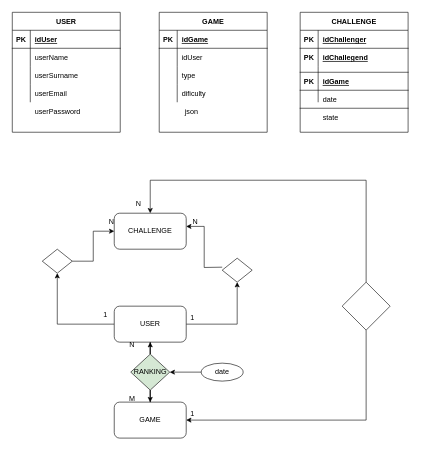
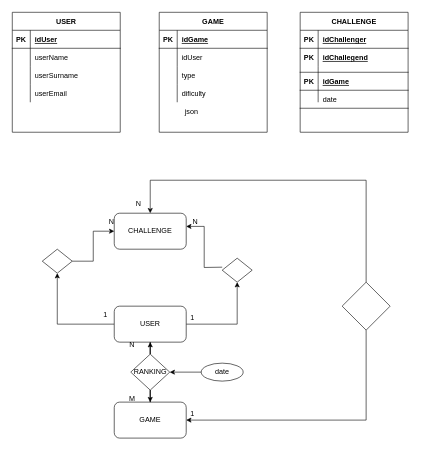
  <mxCell id="0" />
  <mxCell id="1" parent="0" />
  <mxCell id="2" value="GAME" style="rounded=1;whiteSpace=wrap;html=1;" parent="1" vertex="1"><mxGeometry x="190" y="670" width="120" height="60" as="geometry" /></mxCell>
  <mxCell id="3" style="edgeStyle=orthogonalEdgeStyle;rounded=0;orthogonalLoop=1;jettySize=auto;html=1;entryX=0.5;entryY=1;entryDx=0;entryDy=0;" edge="1" parent="1" source="5" target="13"><mxGeometry relative="1" as="geometry" /></mxCell>
  <mxCell id="4" style="edgeStyle=orthogonalEdgeStyle;rounded=0;orthogonalLoop=1;jettySize=auto;html=1;entryX=0.5;entryY=1;entryDx=0;entryDy=0;" edge="1" parent="1" source="5" target="16"><mxGeometry relative="1" as="geometry" /></mxCell>
  <mxCell id="5" value="USER" style="rounded=1;whiteSpace=wrap;html=1;" parent="1" vertex="1"><mxGeometry x="190" y="510" width="120" height="60" as="geometry" /></mxCell>
  <mxCell id="6" value="CHALLENGE" style="rounded=1;whiteSpace=wrap;html=1;" vertex="1" parent="1"><mxGeometry x="190" y="355" width="120" height="60" as="geometry" /></mxCell>
  <mxCell id="7" value="N" style="text;html=1;strokeColor=none;fillColor=none;align=center;verticalAlign=middle;whiteSpace=wrap;rounded=0;" vertex="1" parent="1"><mxGeometry x="190" y="560" width="60" height="30" as="geometry" /></mxCell>
  <mxCell id="8" style="edgeStyle=orthogonalEdgeStyle;rounded=0;orthogonalLoop=1;jettySize=auto;html=1;" edge="1" parent="1" source="10" target="5"><mxGeometry relative="1" as="geometry" /></mxCell>
  <mxCell id="9" style="edgeStyle=orthogonalEdgeStyle;rounded=0;orthogonalLoop=1;jettySize=auto;html=1;entryX=0.5;entryY=0;entryDx=0;entryDy=0;" edge="1" parent="1" source="10" target="2"><mxGeometry relative="1" as="geometry" /></mxCell>
- <mxCell id="10" value="RANKING" style="rhombus;whiteSpace=wrap;html=1;fillColor=#d5e8d4;" vertex="1" parent="1"><mxGeometry x="217.5" y="590" width="65" height="60" as="geometry" /></mxCell>
+ <mxCell id="10" value="RANKING" style="rhombus;whiteSpace=wrap;html=1;" vertex="1" parent="1"><mxGeometry x="217.5" y="590" width="65" height="60" as="geometry" /></mxCell>
  <mxCell id="11" value="M" style="text;html=1;strokeColor=none;fillColor=none;align=center;verticalAlign=middle;whiteSpace=wrap;rounded=0;" vertex="1" parent="1"><mxGeometry x="190" y="650" width="60" height="30" as="geometry" /></mxCell>
  <mxCell id="12" style="edgeStyle=orthogonalEdgeStyle;rounded=0;orthogonalLoop=1;jettySize=auto;html=1;entryX=0;entryY=0.5;entryDx=0;entryDy=0;" edge="1" parent="1" source="13" target="6"><mxGeometry relative="1" as="geometry" /></mxCell>
  <mxCell id="13" value="" style="rhombus;whiteSpace=wrap;html=1;" vertex="1" parent="1"><mxGeometry x="70" y="415" width="50" height="40" as="geometry" /></mxCell>
  <mxCell id="14" value="N" style="text;html=1;align=center;verticalAlign=middle;resizable=0;points=[];autosize=1;strokeColor=none;fillColor=none;" vertex="1" parent="1"><mxGeometry x="170" y="355" width="30" height="30" as="geometry" /></mxCell>
  <mxCell id="15" style="edgeStyle=orthogonalEdgeStyle;rounded=0;orthogonalLoop=1;jettySize=auto;html=1;entryX=1;entryY=0.367;entryDx=0;entryDy=0;entryPerimeter=0;" edge="1" parent="1" target="6"><mxGeometry relative="1" as="geometry"><mxPoint x="370" y="445" as="sourcePoint" /></mxGeometry></mxCell>
  <mxCell id="16" value="" style="rhombus;whiteSpace=wrap;html=1;" vertex="1" parent="1"><mxGeometry x="370" y="430" width="50" height="40" as="geometry" /></mxCell>
  <mxCell id="17" value="1" style="text;html=1;align=center;verticalAlign=middle;resizable=0;points=[];autosize=1;strokeColor=none;fillColor=none;" vertex="1" parent="1"><mxGeometry x="160" y="510" width="30" height="30" as="geometry" /></mxCell>
  <mxCell id="18" value="N" style="text;html=1;align=center;verticalAlign=middle;resizable=0;points=[];autosize=1;strokeColor=none;fillColor=none;" vertex="1" parent="1"><mxGeometry x="310" y="355" width="30" height="30" as="geometry" /></mxCell>
  <mxCell id="19" value="1" style="text;html=1;align=center;verticalAlign=middle;resizable=0;points=[];autosize=1;strokeColor=none;fillColor=none;" vertex="1" parent="1"><mxGeometry x="305" y="515" width="30" height="30" as="geometry" /></mxCell>
  <mxCell id="20" value="" style="endArrow=none;html=1;rounded=0;" edge="1" parent="1"><mxGeometry width="50" height="50" relative="1" as="geometry"><mxPoint x="250" y="300" as="sourcePoint" /><mxPoint x="610" y="300" as="targetPoint" /></mxGeometry></mxCell>
  <mxCell id="21" value="" style="endArrow=classic;html=1;rounded=0;entryX=1;entryY=0.5;entryDx=0;entryDy=0;" edge="1" parent="1" target="2"><mxGeometry width="50" height="50" relative="1" as="geometry"><mxPoint x="610" y="700" as="sourcePoint" /><mxPoint x="490" y="670" as="targetPoint" /></mxGeometry></mxCell>
  <mxCell id="22" value="" style="endArrow=classic;html=1;rounded=0;entryX=0.5;entryY=0;entryDx=0;entryDy=0;" edge="1" parent="1" target="6"><mxGeometry width="50" height="50" relative="1" as="geometry"><mxPoint x="250" y="300" as="sourcePoint" /><mxPoint x="170" y="300" as="targetPoint" /></mxGeometry></mxCell>
  <mxCell id="23" value="USER" style="shape=table;startSize=30;container=1;collapsible=1;childLayout=tableLayout;fixedRows=1;rowLines=0;fontStyle=1;align=center;resizeLast=1;" vertex="1" parent="1"><mxGeometry x="20" y="20" width="180" height="200" as="geometry" /></mxCell>
  <mxCell id="24" value="" style="shape=tableRow;horizontal=0;startSize=0;swimlaneHead=0;swimlaneBody=0;fillColor=none;collapsible=0;dropTarget=0;points=[[0,0.5],[1,0.5]];portConstraint=eastwest;top=0;left=0;right=0;bottom=1;" vertex="1" parent="23"><mxGeometry y="30" width="180" height="30" as="geometry" /></mxCell>
  <mxCell id="25" value="PK" style="shape=partialRectangle;connectable=0;fillColor=none;top=0;left=0;bottom=0;right=0;fontStyle=1;overflow=hidden;" vertex="1" parent="24"><mxGeometry width="30" height="30" as="geometry"><mxRectangle width="30" height="30" as="alternateBounds" /></mxGeometry></mxCell>
  <mxCell id="26" value="idUser" style="shape=partialRectangle;connectable=0;fillColor=none;top=0;left=0;bottom=0;right=0;align=left;spacingLeft=6;fontStyle=5;overflow=hidden;" vertex="1" parent="24"><mxGeometry x="30" width="150" height="30" as="geometry"><mxRectangle width="150" height="30" as="alternateBounds" /></mxGeometry></mxCell>
  <mxCell id="27" value="" style="shape=tableRow;horizontal=0;startSize=0;swimlaneHead=0;swimlaneBody=0;fillColor=none;collapsible=0;dropTarget=0;points=[[0,0.5],[1,0.5]];portConstraint=eastwest;top=0;left=0;right=0;bottom=0;" vertex="1" parent="23"><mxGeometry y="60" width="180" height="30" as="geometry" /></mxCell>
  <mxCell id="28" value="" style="shape=partialRectangle;connectable=0;fillColor=none;top=0;left=0;bottom=0;right=0;editable=1;overflow=hidden;" vertex="1" parent="27"><mxGeometry width="30" height="30" as="geometry"><mxRectangle width="30" height="30" as="alternateBounds" /></mxGeometry></mxCell>
  <mxCell id="29" value="userName" style="shape=partialRectangle;connectable=0;fillColor=none;top=0;left=0;bottom=0;right=0;align=left;spacingLeft=6;overflow=hidden;" vertex="1" parent="27"><mxGeometry x="30" width="150" height="30" as="geometry"><mxRectangle width="150" height="30" as="alternateBounds" /></mxGeometry></mxCell>
  <mxCell id="30" value="" style="shape=tableRow;horizontal=0;startSize=0;swimlaneHead=0;swimlaneBody=0;fillColor=none;collapsible=0;dropTarget=0;points=[[0,0.5],[1,0.5]];portConstraint=eastwest;top=0;left=0;right=0;bottom=0;" vertex="1" parent="23"><mxGeometry y="90" width="180" height="30" as="geometry" /></mxCell>
  <mxCell id="31" value="" style="shape=partialRectangle;connectable=0;fillColor=none;top=0;left=0;bottom=0;right=0;editable=1;overflow=hidden;" vertex="1" parent="30"><mxGeometry width="30" height="30" as="geometry"><mxRectangle width="30" height="30" as="alternateBounds" /></mxGeometry></mxCell>
  <mxCell id="32" value="userSurname" style="shape=partialRectangle;connectable=0;fillColor=none;top=0;left=0;bottom=0;right=0;align=left;spacingLeft=6;overflow=hidden;" vertex="1" parent="30"><mxGeometry x="30" width="150" height="30" as="geometry"><mxRectangle width="150" height="30" as="alternateBounds" /></mxGeometry></mxCell>
  <mxCell id="33" value="" style="shape=tableRow;horizontal=0;startSize=0;swimlaneHead=0;swimlaneBody=0;fillColor=none;collapsible=0;dropTarget=0;points=[[0,0.5],[1,0.5]];portConstraint=eastwest;top=0;left=0;right=0;bottom=0;" vertex="1" parent="23"><mxGeometry y="120" width="180" height="30" as="geometry" /></mxCell>
  <mxCell id="34" value="" style="shape=partialRectangle;connectable=0;fillColor=none;top=0;left=0;bottom=0;right=0;editable=1;overflow=hidden;" vertex="1" parent="33"><mxGeometry width="30" height="30" as="geometry"><mxRectangle width="30" height="30" as="alternateBounds" /></mxGeometry></mxCell>
  <mxCell id="35" value="userEmail" style="shape=partialRectangle;connectable=0;fillColor=none;top=0;left=0;bottom=0;right=0;align=left;spacingLeft=6;overflow=hidden;" vertex="1" parent="33"><mxGeometry x="30" width="150" height="30" as="geometry"><mxRectangle width="150" height="30" as="alternateBounds" /></mxGeometry></mxCell>
- <mxCell id="36" value="userPassword" style="shape=partialRectangle;connectable=0;fillColor=none;top=0;left=0;bottom=0;right=0;align=left;spacingLeft=6;overflow=hidden;" vertex="1" parent="1"><mxGeometry x="50" y="170" width="150" height="30" as="geometry"><mxRectangle width="150" height="30" as="alternateBounds" /></mxGeometry></mxCell>
  <mxCell id="37" value="GAME" style="shape=table;startSize=30;container=1;collapsible=1;childLayout=tableLayout;fixedRows=1;rowLines=0;fontStyle=1;align=center;resizeLast=1;" vertex="1" parent="1"><mxGeometry x="265" y="20" width="180" height="200" as="geometry" /></mxCell>
  <mxCell id="38" value="" style="shape=tableRow;horizontal=0;startSize=0;swimlaneHead=0;swimlaneBody=0;fillColor=none;collapsible=0;dropTarget=0;points=[[0,0.5],[1,0.5]];portConstraint=eastwest;top=0;left=0;right=0;bottom=1;" vertex="1" parent="37"><mxGeometry y="30" width="180" height="30" as="geometry" /></mxCell>
  <mxCell id="39" value="PK" style="shape=partialRectangle;connectable=0;fillColor=none;top=0;left=0;bottom=0;right=0;fontStyle=1;overflow=hidden;" vertex="1" parent="38"><mxGeometry width="30" height="30" as="geometry"><mxRectangle width="30" height="30" as="alternateBounds" /></mxGeometry></mxCell>
  <mxCell id="40" value="idGame" style="shape=partialRectangle;connectable=0;fillColor=none;top=0;left=0;bottom=0;right=0;align=left;spacingLeft=6;fontStyle=5;overflow=hidden;" vertex="1" parent="38"><mxGeometry x="30" width="150" height="30" as="geometry"><mxRectangle width="150" height="30" as="alternateBounds" /></mxGeometry></mxCell>
  <mxCell id="41" value="" style="shape=tableRow;horizontal=0;startSize=0;swimlaneHead=0;swimlaneBody=0;fillColor=none;collapsible=0;dropTarget=0;points=[[0,0.5],[1,0.5]];portConstraint=eastwest;top=0;left=0;right=0;bottom=0;" vertex="1" parent="37"><mxGeometry y="60" width="180" height="30" as="geometry" /></mxCell>
  <mxCell id="42" value="" style="shape=partialRectangle;connectable=0;fillColor=none;top=0;left=0;bottom=0;right=0;editable=1;overflow=hidden;" vertex="1" parent="41"><mxGeometry width="30" height="30" as="geometry"><mxRectangle width="30" height="30" as="alternateBounds" /></mxGeometry></mxCell>
  <mxCell id="43" value="idUser" style="shape=partialRectangle;connectable=0;fillColor=none;top=0;left=0;bottom=0;right=0;align=left;spacingLeft=6;overflow=hidden;" vertex="1" parent="41"><mxGeometry x="30" width="150" height="30" as="geometry"><mxRectangle width="150" height="30" as="alternateBounds" /></mxGeometry></mxCell>
  <mxCell id="44" value="" style="shape=tableRow;horizontal=0;startSize=0;swimlaneHead=0;swimlaneBody=0;fillColor=none;collapsible=0;dropTarget=0;points=[[0,0.5],[1,0.5]];portConstraint=eastwest;top=0;left=0;right=0;bottom=0;" vertex="1" parent="37"><mxGeometry y="90" width="180" height="30" as="geometry" /></mxCell>
  <mxCell id="45" value="" style="shape=partialRectangle;connectable=0;fillColor=none;top=0;left=0;bottom=0;right=0;editable=1;overflow=hidden;" vertex="1" parent="44"><mxGeometry width="30" height="30" as="geometry"><mxRectangle width="30" height="30" as="alternateBounds" /></mxGeometry></mxCell>
  <mxCell id="46" value="type" style="shape=partialRectangle;connectable=0;fillColor=none;top=0;left=0;bottom=0;right=0;align=left;spacingLeft=6;overflow=hidden;" vertex="1" parent="44"><mxGeometry x="30" width="150" height="30" as="geometry"><mxRectangle width="150" height="30" as="alternateBounds" /></mxGeometry></mxCell>
  <mxCell id="47" value="" style="shape=tableRow;horizontal=0;startSize=0;swimlaneHead=0;swimlaneBody=0;fillColor=none;collapsible=0;dropTarget=0;points=[[0,0.5],[1,0.5]];portConstraint=eastwest;top=0;left=0;right=0;bottom=0;" vertex="1" parent="37"><mxGeometry y="120" width="180" height="30" as="geometry" /></mxCell>
  <mxCell id="48" value="" style="shape=partialRectangle;connectable=0;fillColor=none;top=0;left=0;bottom=0;right=0;editable=1;overflow=hidden;" vertex="1" parent="47"><mxGeometry width="30" height="30" as="geometry"><mxRectangle width="30" height="30" as="alternateBounds" /></mxGeometry></mxCell>
  <mxCell id="49" value="dificulty" style="shape=partialRectangle;connectable=0;fillColor=none;top=0;left=0;bottom=0;right=0;align=left;spacingLeft=6;overflow=hidden;" vertex="1" parent="47"><mxGeometry x="30" width="150" height="30" as="geometry"><mxRectangle width="150" height="30" as="alternateBounds" /></mxGeometry></mxCell>
  <mxCell id="50" value="json" style="shape=partialRectangle;connectable=0;fillColor=none;top=0;left=0;bottom=0;right=0;align=left;spacingLeft=6;overflow=hidden;" vertex="1" parent="1"><mxGeometry x="300" y="170" width="150" height="30" as="geometry"><mxRectangle width="150" height="30" as="alternateBounds" /></mxGeometry></mxCell>
  <mxCell id="51" value="CHALLENGE" style="shape=table;startSize=30;container=1;collapsible=1;childLayout=tableLayout;fixedRows=1;rowLines=0;fontStyle=1;align=center;resizeLast=1;" vertex="1" parent="1"><mxGeometry x="500" y="20" width="180" height="200" as="geometry" /></mxCell>
  <mxCell id="52" value="" style="shape=tableRow;horizontal=0;startSize=0;swimlaneHead=0;swimlaneBody=0;fillColor=none;collapsible=0;dropTarget=0;points=[[0,0.5],[1,0.5]];portConstraint=eastwest;top=0;left=0;right=0;bottom=1;" vertex="1" parent="51"><mxGeometry y="30" width="180" height="30" as="geometry" /></mxCell>
  <mxCell id="53" value="PK" style="shape=partialRectangle;connectable=0;fillColor=none;top=0;left=0;bottom=0;right=0;fontStyle=1;overflow=hidden;" vertex="1" parent="52"><mxGeometry width="30" height="30" as="geometry"><mxRectangle width="30" height="30" as="alternateBounds" /></mxGeometry></mxCell>
  <mxCell id="54" value="idChallenger" style="shape=partialRectangle;connectable=0;fillColor=none;top=0;left=0;bottom=0;right=0;align=left;spacingLeft=6;fontStyle=5;overflow=hidden;" vertex="1" parent="52"><mxGeometry x="30" width="150" height="30" as="geometry"><mxRectangle width="150" height="30" as="alternateBounds" /></mxGeometry></mxCell>
  <mxCell id="55" value="" style="shape=tableRow;horizontal=0;startSize=0;swimlaneHead=0;swimlaneBody=0;fillColor=none;collapsible=0;dropTarget=0;points=[[0,0.5],[1,0.5]];portConstraint=eastwest;top=0;left=0;right=0;bottom=0;" vertex="1" parent="51"><mxGeometry y="60" width="180" height="30" as="geometry" /></mxCell>
  <mxCell id="56" value="" style="shape=partialRectangle;connectable=0;fillColor=none;top=0;left=0;bottom=0;right=0;editable=1;overflow=hidden;" vertex="1" parent="55"><mxGeometry width="30" height="30" as="geometry"><mxRectangle width="30" height="30" as="alternateBounds" /></mxGeometry></mxCell>
  <mxCell id="57" value="" style="shape=partialRectangle;connectable=0;fillColor=none;top=0;left=0;bottom=0;right=0;align=left;spacingLeft=6;overflow=hidden;" vertex="1" parent="55"><mxGeometry x="30" width="150" height="30" as="geometry"><mxRectangle width="150" height="30" as="alternateBounds" /></mxGeometry></mxCell>
  <mxCell id="58" value="" style="shape=tableRow;horizontal=0;startSize=0;swimlaneHead=0;swimlaneBody=0;fillColor=none;collapsible=0;dropTarget=0;points=[[0,0.5],[1,0.5]];portConstraint=eastwest;top=0;left=0;right=0;bottom=0;" vertex="1" parent="51"><mxGeometry y="90" width="180" height="30" as="geometry" /></mxCell>
  <mxCell id="59" value="" style="shape=partialRectangle;connectable=0;fillColor=none;top=0;left=0;bottom=0;right=0;editable=1;overflow=hidden;" vertex="1" parent="58"><mxGeometry width="30" height="30" as="geometry"><mxRectangle width="30" height="30" as="alternateBounds" /></mxGeometry></mxCell>
  <mxCell id="60" value="" style="shape=partialRectangle;connectable=0;fillColor=none;top=0;left=0;bottom=0;right=0;align=left;spacingLeft=6;overflow=hidden;" vertex="1" parent="58"><mxGeometry x="30" width="150" height="30" as="geometry"><mxRectangle width="150" height="30" as="alternateBounds" /></mxGeometry></mxCell>
  <mxCell id="61" value="" style="shape=tableRow;horizontal=0;startSize=0;swimlaneHead=0;swimlaneBody=0;fillColor=none;collapsible=0;dropTarget=0;points=[[0,0.5],[1,0.5]];portConstraint=eastwest;top=0;left=0;right=0;bottom=0;" vertex="1" parent="51"><mxGeometry y="120" width="180" height="30" as="geometry" /></mxCell>
  <mxCell id="62" value="" style="shape=partialRectangle;connectable=0;fillColor=none;top=0;left=0;bottom=0;right=0;editable=1;overflow=hidden;" vertex="1" parent="61"><mxGeometry width="30" height="30" as="geometry"><mxRectangle width="30" height="30" as="alternateBounds" /></mxGeometry></mxCell>
  <mxCell id="63" value="" style="shape=partialRectangle;connectable=0;fillColor=none;top=0;left=0;bottom=0;right=0;align=left;spacingLeft=6;overflow=hidden;" vertex="1" parent="61"><mxGeometry x="30" width="150" height="30" as="geometry"><mxRectangle width="150" height="30" as="alternateBounds" /></mxGeometry></mxCell>
  <mxCell id="64" value="" style="shape=tableRow;horizontal=0;startSize=0;swimlaneHead=0;swimlaneBody=0;fillColor=none;collapsible=0;dropTarget=0;points=[[0,0.5],[1,0.5]];portConstraint=eastwest;top=0;left=0;right=0;bottom=1;" vertex="1" parent="1"><mxGeometry x="500" y="90" width="180" height="30" as="geometry" /></mxCell>
  <mxCell id="65" value="PK" style="shape=partialRectangle;connectable=0;fillColor=none;top=0;left=0;bottom=0;right=0;fontStyle=1;overflow=hidden;" vertex="1" parent="64"><mxGeometry y="-10" width="30" height="30" as="geometry"><mxRectangle width="30" height="30" as="alternateBounds" /></mxGeometry></mxCell>
  <mxCell id="66" value="idChallegend" style="shape=partialRectangle;connectable=0;fillColor=none;top=0;left=0;bottom=0;right=0;align=left;spacingLeft=6;fontStyle=5;overflow=hidden;" vertex="1" parent="64"><mxGeometry x="30" y="-10" width="150" height="30" as="geometry"><mxRectangle width="150" height="30" as="alternateBounds" /></mxGeometry></mxCell>
  <mxCell id="67" value="" style="shape=tableRow;horizontal=0;startSize=0;swimlaneHead=0;swimlaneBody=0;fillColor=none;collapsible=0;dropTarget=0;points=[[0,0.5],[1,0.5]];portConstraint=eastwest;top=0;left=0;right=0;bottom=1;" vertex="1" parent="1"><mxGeometry x="500" y="120" width="180" height="30" as="geometry" /></mxCell>
  <mxCell id="68" value="PK" style="shape=partialRectangle;connectable=0;fillColor=none;top=0;left=0;bottom=0;right=0;fontStyle=1;overflow=hidden;" vertex="1" parent="67"><mxGeometry width="30" height="30" as="geometry"><mxRectangle width="30" height="30" as="alternateBounds" /></mxGeometry></mxCell>
  <mxCell id="69" value="idGame" style="shape=partialRectangle;connectable=0;fillColor=none;top=0;left=0;bottom=0;right=0;align=left;spacingLeft=6;fontStyle=5;overflow=hidden;" vertex="1" parent="67"><mxGeometry x="30" width="150" height="30" as="geometry"><mxRectangle width="150" height="30" as="alternateBounds" /></mxGeometry></mxCell>
  <mxCell id="70" value="" style="rhombus;whiteSpace=wrap;html=1;" vertex="1" parent="1"><mxGeometry x="570" y="470" width="80" height="80" as="geometry" /></mxCell>
  <mxCell id="71" value="" style="endArrow=none;html=1;rounded=0;" edge="1" parent="1" source="70"><mxGeometry width="50" height="50" relative="1" as="geometry"><mxPoint x="560" y="640" as="sourcePoint" /><mxPoint x="610" y="300" as="targetPoint" /></mxGeometry></mxCell>
  <mxCell id="72" value="" style="endArrow=none;html=1;rounded=0;entryX=0.5;entryY=1;entryDx=0;entryDy=0;" edge="1" parent="1" target="70"><mxGeometry width="50" height="50" relative="1" as="geometry"><mxPoint x="610" y="700" as="sourcePoint" /><mxPoint x="540" y="590" as="targetPoint" /></mxGeometry></mxCell>
  <mxCell id="73" value="N" style="text;html=1;align=center;verticalAlign=middle;resizable=0;points=[];autosize=1;strokeColor=none;fillColor=none;" vertex="1" parent="1"><mxGeometry x="215" y="325" width="30" height="30" as="geometry" /></mxCell>
  <mxCell id="74" value="1" style="text;html=1;align=center;verticalAlign=middle;resizable=0;points=[];autosize=1;strokeColor=none;fillColor=none;" vertex="1" parent="1"><mxGeometry x="305" y="675" width="30" height="30" as="geometry" /></mxCell>
  <mxCell id="75" value="" style="shape=tableRow;horizontal=0;startSize=0;swimlaneHead=0;swimlaneBody=0;fillColor=none;collapsible=0;dropTarget=0;points=[[0,0.5],[1,0.5]];portConstraint=eastwest;top=0;left=0;right=0;bottom=1;" vertex="1" parent="1"><mxGeometry x="500" y="150" width="180" height="30" as="geometry" /></mxCell>
  <mxCell id="76" value="" style="shape=partialRectangle;connectable=0;fillColor=none;top=0;left=0;bottom=0;right=0;fontStyle=1;overflow=hidden;" vertex="1" parent="75"><mxGeometry width="30" height="30" as="geometry"><mxRectangle width="30" height="30" as="alternateBounds" /></mxGeometry></mxCell>
  <mxCell id="77" value="date" style="shape=partialRectangle;connectable=0;fillColor=none;top=0;left=0;bottom=0;right=0;align=left;spacingLeft=6;fontStyle=0;overflow=hidden;" vertex="1" parent="75"><mxGeometry x="30" width="150" height="30" as="geometry"><mxRectangle width="150" height="30" as="alternateBounds" /></mxGeometry></mxCell>
  <mxCell id="78" style="edgeStyle=orthogonalEdgeStyle;rounded=0;orthogonalLoop=1;jettySize=auto;html=1;" edge="1" parent="1" source="79" target="10"><mxGeometry relative="1" as="geometry" /></mxCell>
  <mxCell id="79" value="date" style="ellipse;whiteSpace=wrap;html=1;" vertex="1" parent="1"><mxGeometry x="335" y="605" width="70" height="30" as="geometry" /></mxCell>
- <mxCell id="80" value="state" style="shape=partialRectangle;connectable=0;fillColor=none;top=0;left=0;bottom=0;right=0;align=left;spacingLeft=6;fontStyle=0;overflow=hidden;" vertex="1" parent="1"><mxGeometry x="530" y="180" width="150" height="30" as="geometry"><mxRectangle width="150" height="30" as="alternateBounds" /></mxGeometry></mxCell>
